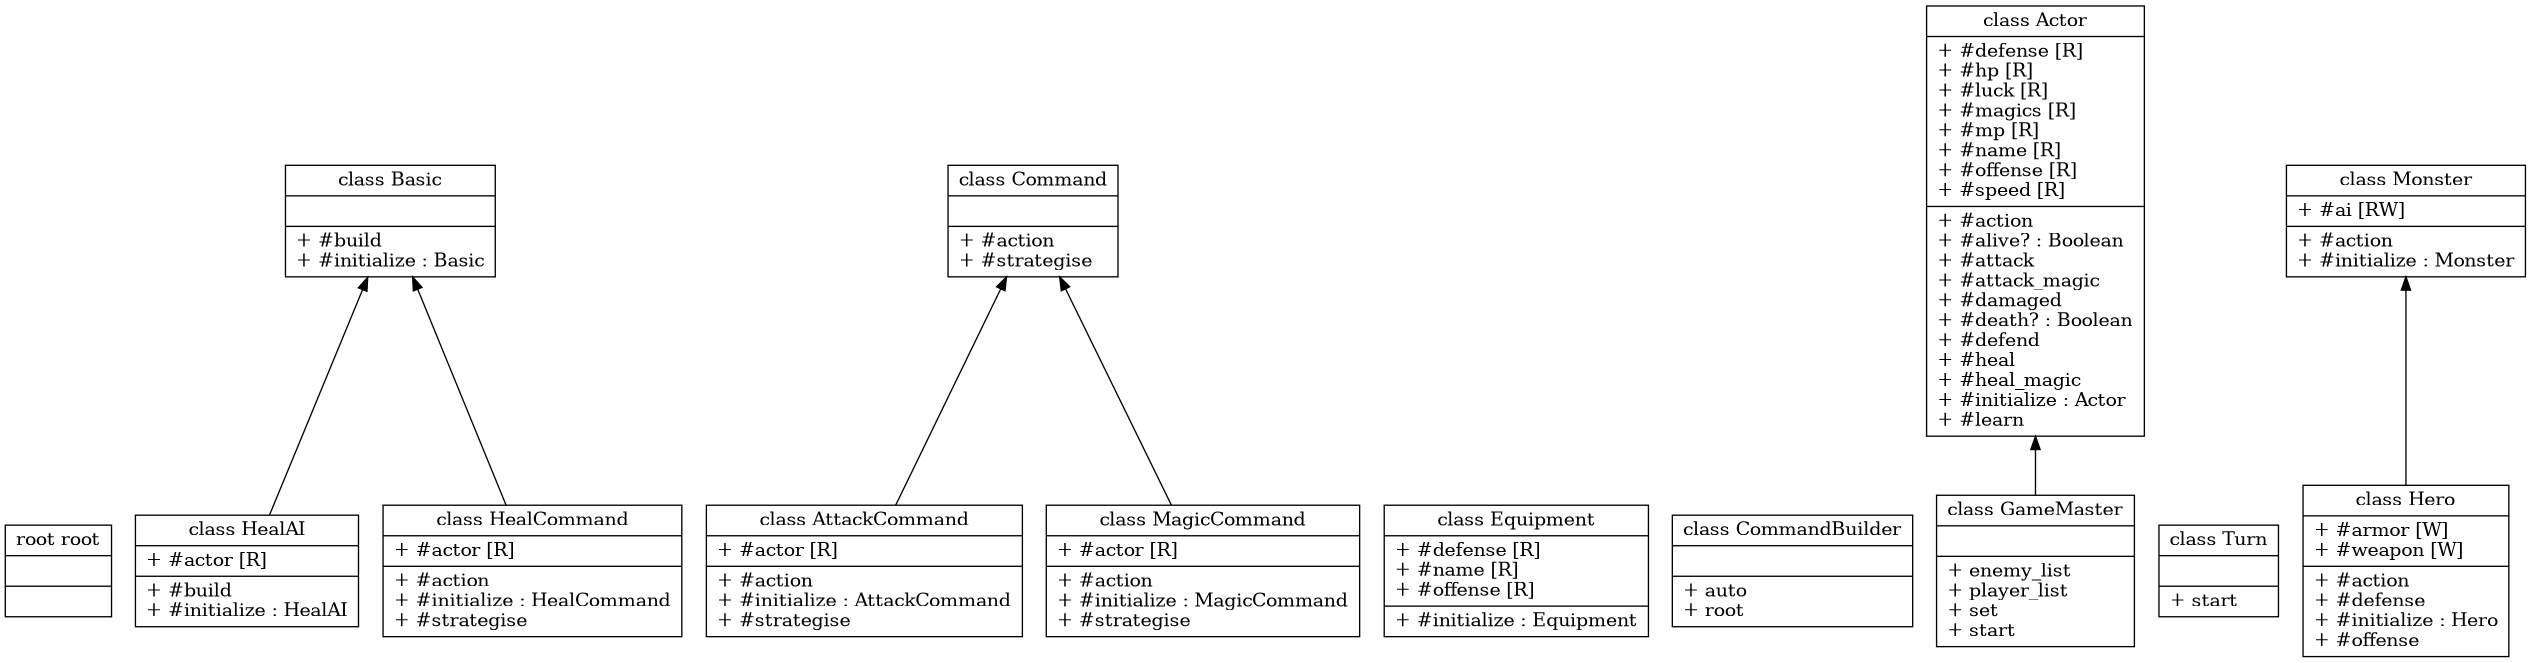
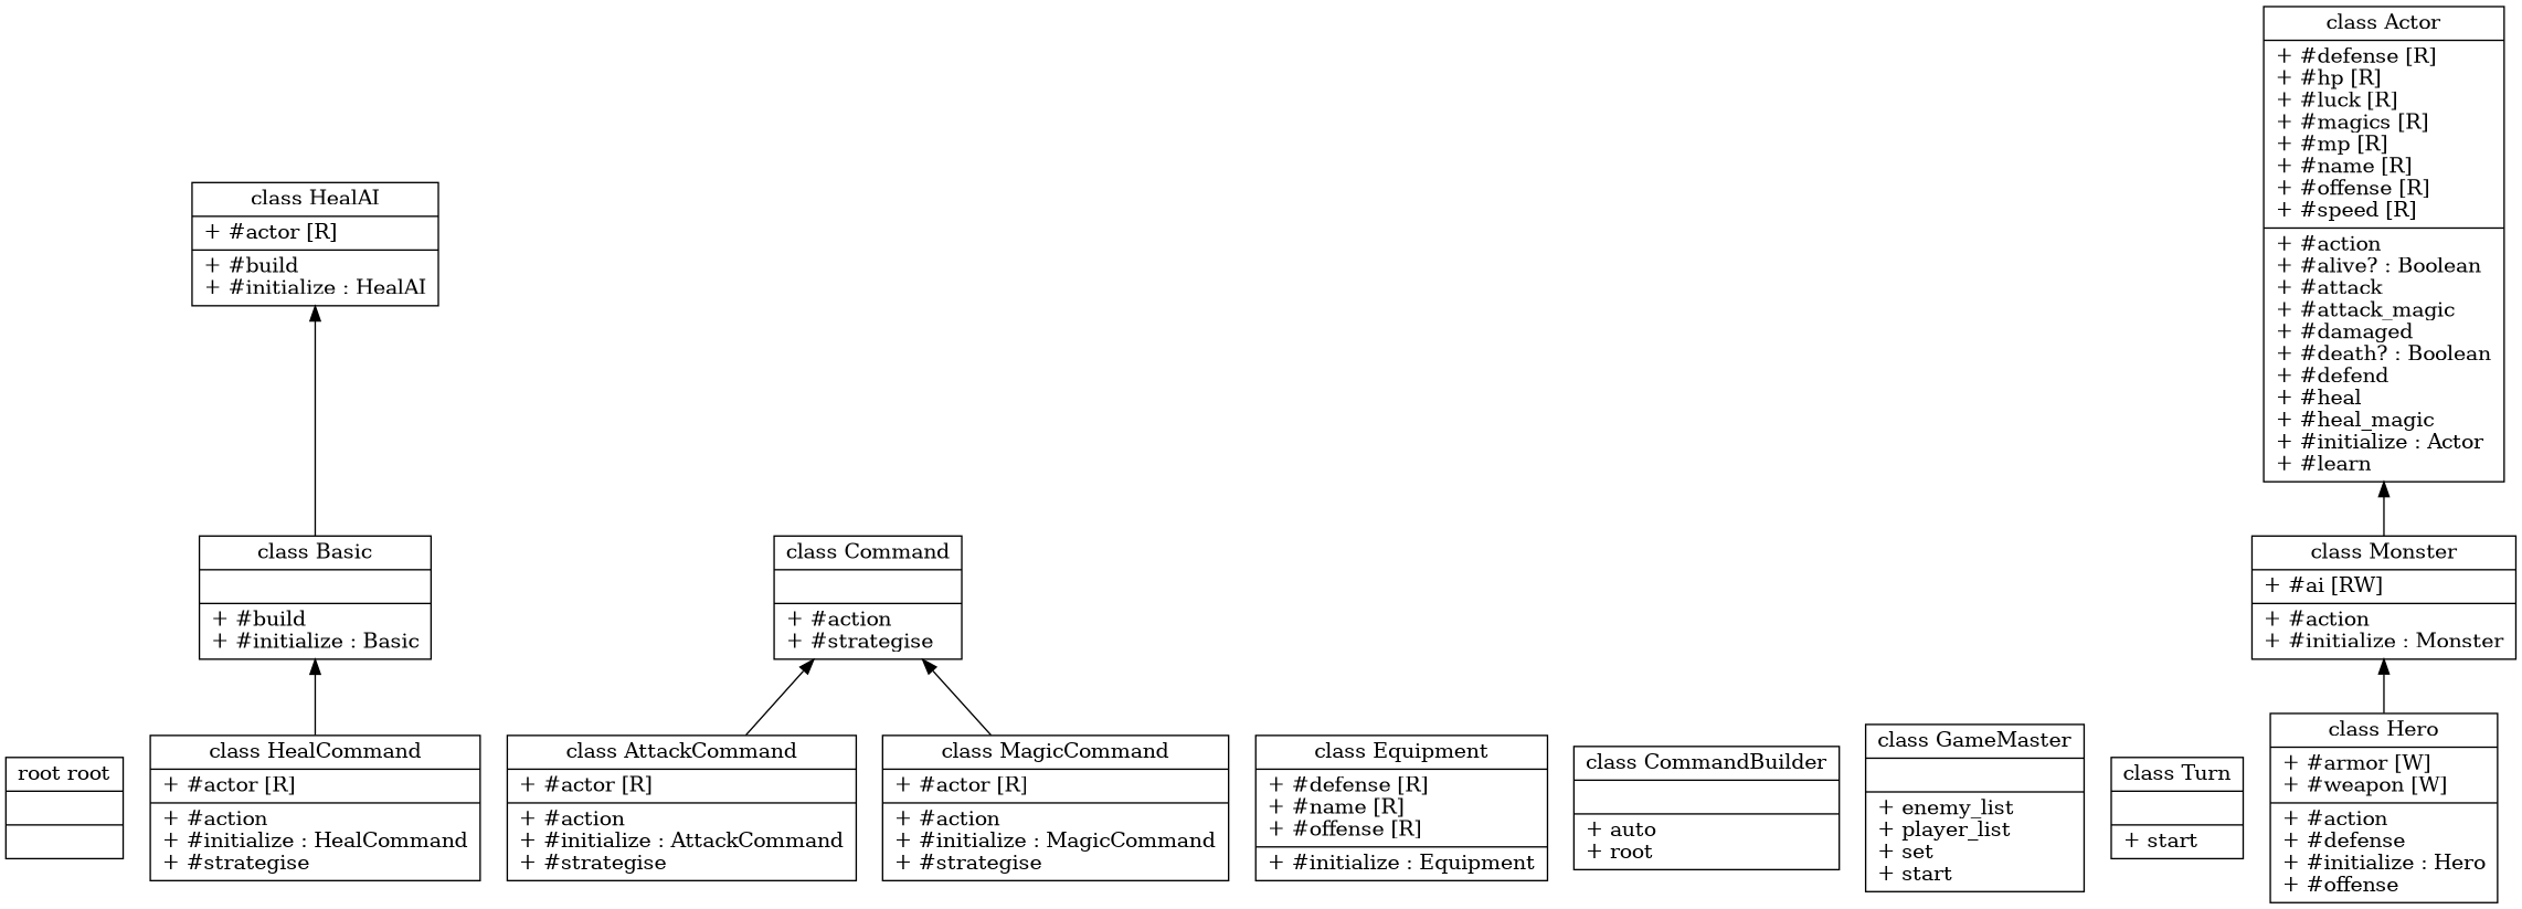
  digraph {
    outputMode=nodesfirst
    packMode="graph"
    rank=sink
    rankdir=BT
    splines=true
    node [rank=sink rankType=sink shape=record]
    n1 [label="{root root||}"]
    n2 [label="{class Basic||+ \#build\l+ \#initialize\ \:\ Basic\l}"]
    n3 [label="{class HealAI|+ \#actor [R]\l|+ \#build\l+ \#initialize\ \:\ HealAI\l}"]
    n4 [label="{class AttackCommand|+ \#actor [R]\l|+ \#action\l+ \#initialize\ \:\ AttackCommand\l+ \#strategise\l}"]
    n5 [label="{class Command||+ \#action\l+ \#strategise\l}"]
    n6 [label="{class HealCommand|+ \#actor [R]\l|+ \#action\l+ \#initialize\ \:\ HealCommand\l+ \#strategise\l}"]
    n7 [label="{class MagicCommand|+ \#actor [R]\l|+ \#action\l+ \#initialize\ \:\ MagicCommand\l+ \#strategise\l}"]
    n8 [label="{class Equipment|+ \#defense [R]\l+ \#name [R]\l+ \#offense [R]\l|+ \#initialize\ \:\ Equipment\l}"]
    n9 [label="{class CommandBuilder||+ auto\l+ root\l}"]
    n10 [label="{class GameMaster||+ enemy_list\l+ player_list\l+ set\l+ start\l}"]
    n11 [label="{class Turn||+ start\l}"]
    n12 [label="{class Actor|+ \#defense [R]\l+ \#hp [R]\l+ \#luck [R]\l+ \#magics [R]\l+ \#mp [R]\l+ \#name [R]\l+ \#offense [R]\l+ \#speed [R]\l|+ \#action\l+ \#alive\?\ \:\ Boolean\l+ \#attack\l+ \#attack_magic\l+ \#damaged\l+ \#death\?\ \:\ Boolean\l+ \#defend\l+ \#heal\l+ \#heal_magic\l+ \#initialize\ \:\ Actor\l+ \#learn\l}"]
    n13 [label="{class Hero|+ \#armor [W]\l+ \#weapon [W]\l|+ \#action\l+ \#defense\l+ \#initialize\ \:\ Hero\l+ \#offense\l}"]
    n14 [label="{class Monster|+ \#ai [RW]\l|+ \#action\l+ \#initialize\ \:\ Monster\l}"]
    subgraph cluster_1 {
      label=Basic
      labelloc=b
    }
    subgraph cluster_2 {
      label=HealAI
      labelloc=b
    }
    subgraph cluster_3 {
      label=AttackCommand
      labelloc=b
    }
    subgraph cluster_4 {
      label=Command
      labelloc=b
    }
    subgraph cluster_5 {
      label=HealCommand
      labelloc=b
    }
    subgraph cluster_6 {
      label=MagicCommand
      labelloc=b
    }
    subgraph cluster_7 {
      label=Equipment
      labelloc=b
    }
    subgraph cluster_8 {
      label=Magic
      labelloc=b
    }
    subgraph cluster_9 {
      label=CommandBuilder
      labelloc=b
    }
    subgraph cluster_10 {
      label=GameMaster
      labelloc=b
    }
    subgraph cluster_11 {
      label=Turn
      labelloc=b
    }
    subgraph cluster_12 {
      label=Actor
      labelloc=b
    }
    subgraph cluster_13 {
      label=Hero
      labelloc=b
    }
    subgraph cluster_14 {
      label=Monster
      labelloc=b
    }
    subgraph cluster_15 {
      labelloc=b
    }
-   n3 -> n2
+   n2 -> n3
    n4 -> n5
    n6 -> n2
    n7 -> n5
    n13 -> n14
-   n10 -> n12
+   n14 -> n12
  }
